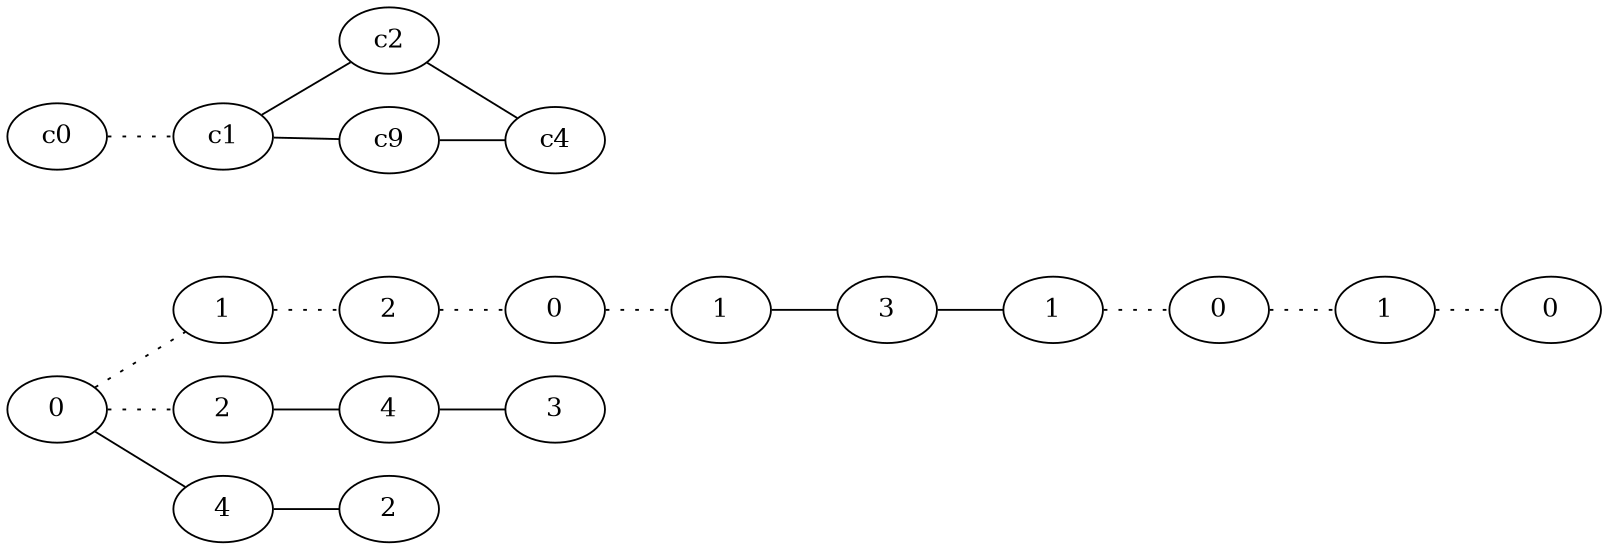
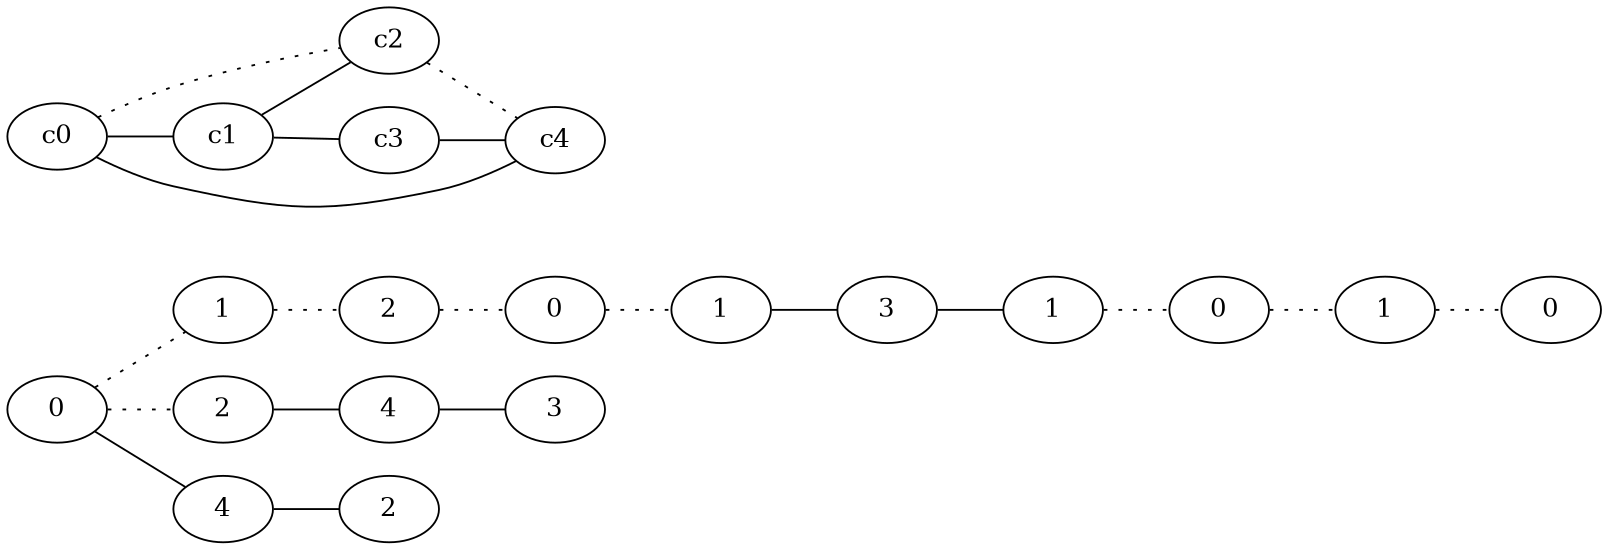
  graph {
    rankdir=LR
    n1 [label=0]
    n2 [label=1]
    n3 [label=2]
    n4 [label=4]
    n5 [label=2]
    n6 [label=4]
    n7 [label=2]
    n8 [label=0]
    n9 [label=1]
    n10 [label=3]
    n11 [label=1]
    n12 [label=0]
    n13 [label=1]
    n14 [label=0]
    n15 [label=3]
    c0
    c1
    c2
    c4
-   c3 [label=c9]
+   c3
    n1 -- n2 [style=dotted]
    n1 -- n3 [style=dotted]
    n1 -- n4
    n2 -- n5 [style=dotted]
    n3 -- n6
    n4 -- n7
    n5 -- n8 [style=dotted]
    n6 -- n15
    n8 -- n9 [style=dotted]
    n9 -- n10
    n10 -- n11
    n11 -- n12 [style=dotted]
    n12 -- n13 [style=dotted]
    n13 -- n14 [style=dotted]
-   c0 -- c1 [style=dotted]
+   c0 -- c1 [style=solid]
+   c0 -- c2 [style=dotted]
+   c0 -- c4
    c1 -- c2 [style=solid]
    c1 -- c3
-   c2 -- c4
+   c2 -- c4 [style=dotted]
    c3 -- c4
  }
